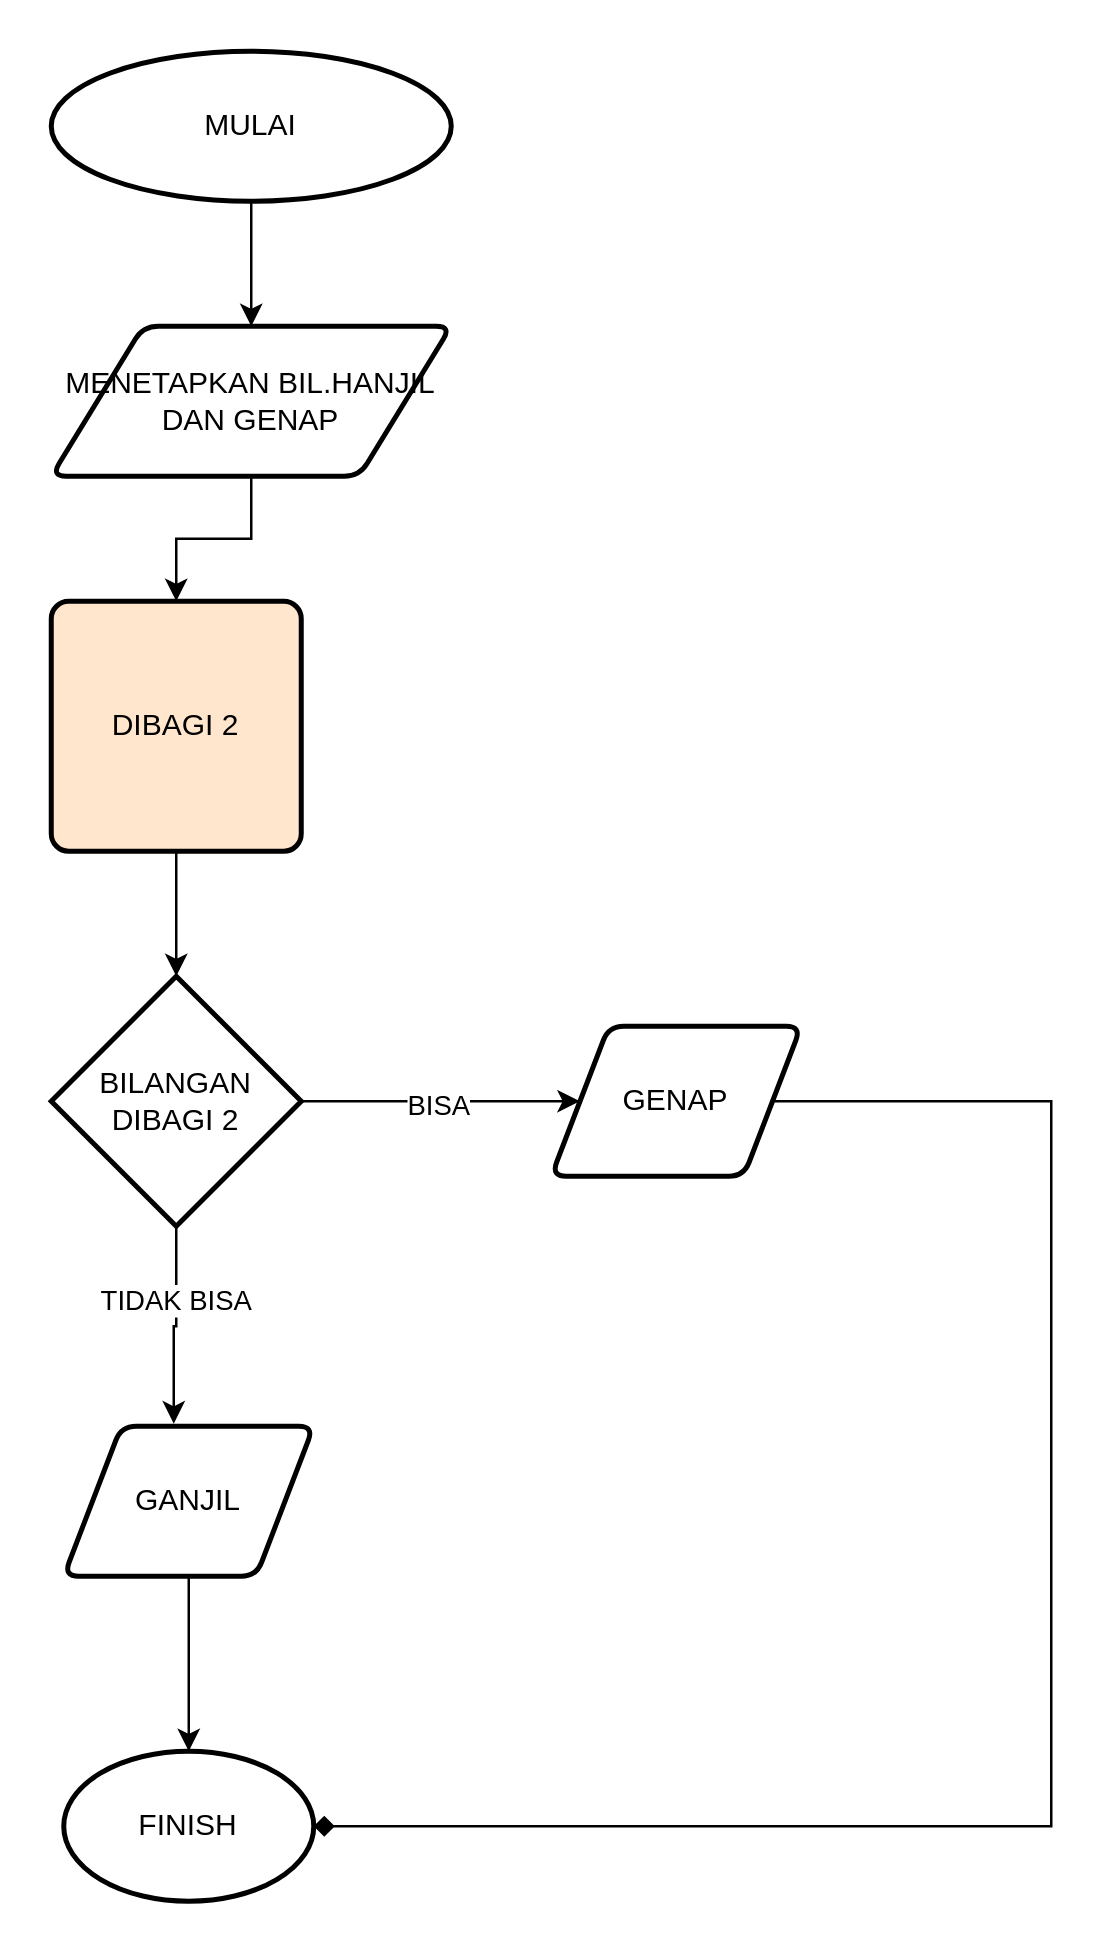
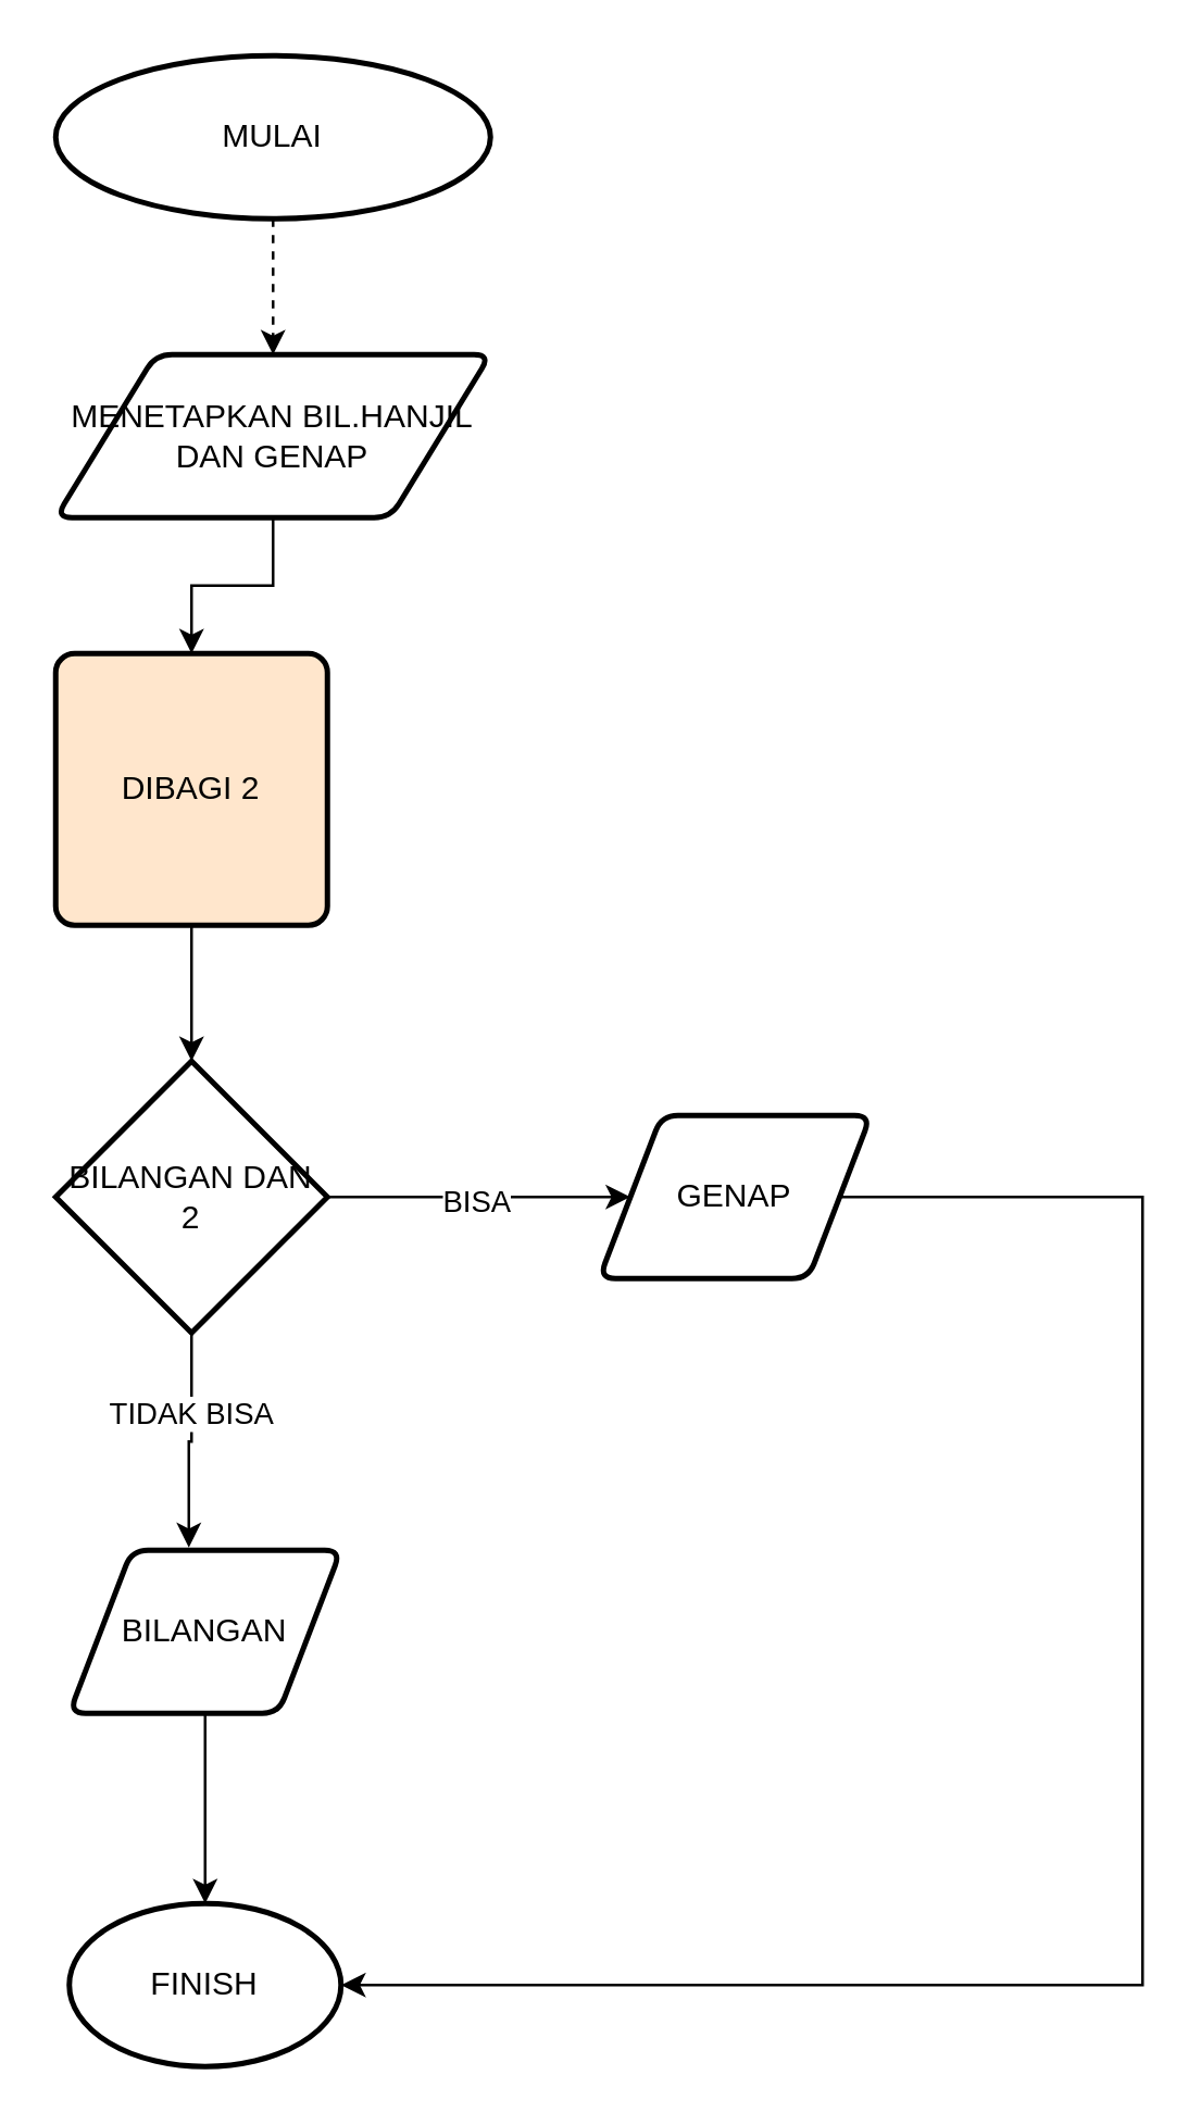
  <mxCell id="0" />
  <mxCell id="1" parent="0" />
- <mxCell id="2" style="edgeStyle=orthogonalEdgeStyle;rounded=0;orthogonalLoop=1;jettySize=auto;html=1;entryX=0.5;entryY=0;entryDx=0;entryDy=0;" edge="1" parent="1" source="3" target="5"><mxGeometry relative="1" as="geometry" /></mxCell>
+ <mxCell id="2" style="edgeStyle=orthogonalEdgeStyle;rounded=0;orthogonalLoop=1;jettySize=auto;html=1;entryX=0.5;entryY=0;entryDx=0;entryDy=0;dashed=1;" edge="1" parent="1" source="3" target="5"><mxGeometry relative="1" as="geometry" /></mxCell>
  <mxCell id="3" value="MULAI" style="strokeWidth=2;html=1;shape=mxgraph.flowchart.start_1;whiteSpace=wrap;" vertex="1" parent="1"><mxGeometry x="20" y="20" width="160" height="60" as="geometry" /></mxCell>
  <mxCell id="4" style="edgeStyle=orthogonalEdgeStyle;rounded=0;orthogonalLoop=1;jettySize=auto;html=1;entryX=0.5;entryY=0;entryDx=0;entryDy=0;" edge="1" parent="1" source="5" target="6"><mxGeometry relative="1" as="geometry" /></mxCell>
  <mxCell id="5" value="MENETAPKAN BIL.HANJIL DAN GENAP" style="shape=parallelogram;html=1;strokeWidth=2;perimeter=parallelogramPerimeter;whiteSpace=wrap;rounded=1;arcSize=12;size=0.23;" vertex="1" parent="1"><mxGeometry x="20" y="130" width="160" height="60" as="geometry" /></mxCell>
  <mxCell id="6" value="DIBAGI 2" style="rounded=1;whiteSpace=wrap;html=1;absoluteArcSize=1;arcSize=14;strokeWidth=2;fillColor=#ffe6cc;" vertex="1" parent="1"><mxGeometry x="20" y="240" width="100" height="100" as="geometry" /></mxCell>
  <mxCell id="7" style="edgeStyle=orthogonalEdgeStyle;rounded=0;orthogonalLoop=1;jettySize=auto;html=1;entryX=0;entryY=0.5;entryDx=0;entryDy=0;" edge="1" parent="1" source="11" target="13"><mxGeometry relative="1" as="geometry"><mxPoint x="210" y="440" as="targetPoint" /></mxGeometry></mxCell>
  <mxCell id="8" value="BISA" style="edgeLabel;html=1;align=center;verticalAlign=middle;resizable=0;points=[];" vertex="1" connectable="0" parent="7"><mxGeometry x="-0.028" y="-1" relative="1" as="geometry"><mxPoint as="offset" /></mxGeometry></mxCell>
  <mxCell id="9" style="edgeStyle=orthogonalEdgeStyle;rounded=0;orthogonalLoop=1;jettySize=auto;html=1;entryX=0.44;entryY=-0.017;entryDx=0;entryDy=0;entryPerimeter=0;" edge="1" parent="1" source="11" target="14"><mxGeometry relative="1" as="geometry"><mxPoint x="70" y="570" as="targetPoint" /></mxGeometry></mxCell>
  <mxCell id="10" value="TIDAK BISA" style="edgeLabel;html=1;align=center;verticalAlign=middle;resizable=0;points=[];" vertex="1" connectable="0" parent="9"><mxGeometry x="-0.28" y="-1" relative="1" as="geometry"><mxPoint as="offset" /></mxGeometry></mxCell>
- <mxCell id="11" value="BILANGAN DIBAGI 2" style="strokeWidth=2;html=1;shape=mxgraph.flowchart.decision;whiteSpace=wrap;" vertex="1" parent="1"><mxGeometry x="20" y="390" width="100" height="100" as="geometry" /></mxCell>
+ <mxCell id="11" value="BILANGAN DAN 2" style="strokeWidth=2;html=1;shape=mxgraph.flowchart.decision;whiteSpace=wrap;" vertex="1" parent="1"><mxGeometry x="20" y="390" width="100" height="100" as="geometry" /></mxCell>
  <mxCell id="12" style="edgeStyle=orthogonalEdgeStyle;rounded=0;orthogonalLoop=1;jettySize=auto;html=1;entryX=0.5;entryY=0;entryDx=0;entryDy=0;entryPerimeter=0;" edge="1" parent="1" source="6" target="11"><mxGeometry relative="1" as="geometry" /></mxCell>
  <mxCell id="13" value="GENAP" style="shape=parallelogram;html=1;strokeWidth=2;perimeter=parallelogramPerimeter;whiteSpace=wrap;rounded=1;arcSize=12;size=0.23;" vertex="1" parent="1"><mxGeometry x="220" y="410" width="100" height="60" as="geometry" /></mxCell>
- <mxCell id="14" value="GANJIL" style="shape=parallelogram;html=1;strokeWidth=2;perimeter=parallelogramPerimeter;whiteSpace=wrap;rounded=1;arcSize=12;size=0.23;" vertex="1" parent="1"><mxGeometry x="25" y="570" width="100" height="60" as="geometry" /></mxCell>
+ <mxCell id="14" value="BILANGAN" style="shape=parallelogram;html=1;strokeWidth=2;perimeter=parallelogramPerimeter;whiteSpace=wrap;rounded=1;arcSize=12;size=0.23;" vertex="1" parent="1"><mxGeometry x="25" y="570" width="100" height="60" as="geometry" /></mxCell>
  <mxCell id="15" value="FINISH" style="strokeWidth=2;html=1;shape=mxgraph.flowchart.start_1;whiteSpace=wrap;" vertex="1" parent="1"><mxGeometry x="25" y="700" width="100" height="60" as="geometry" /></mxCell>
  <mxCell id="16" style="edgeStyle=orthogonalEdgeStyle;rounded=0;orthogonalLoop=1;jettySize=auto;html=1;entryX=0.5;entryY=0;entryDx=0;entryDy=0;entryPerimeter=0;" edge="1" parent="1" source="14" target="15"><mxGeometry relative="1" as="geometry" /></mxCell>
- <mxCell id="17" style="edgeStyle=orthogonalEdgeStyle;rounded=0;orthogonalLoop=1;jettySize=auto;html=1;entryX=1;entryY=0.5;entryDx=0;entryDy=0;entryPerimeter=0;endArrow=diamond;" edge="1" parent="1" source="13" target="15"><mxGeometry relative="1" as="geometry"><Array as="points"><mxPoint x="420" y="440" /><mxPoint x="420" y="730" /></Array></mxGeometry></mxCell>
+ <mxCell id="17" style="edgeStyle=orthogonalEdgeStyle;rounded=0;orthogonalLoop=1;jettySize=auto;html=1;entryX=1;entryY=0.5;entryDx=0;entryDy=0;entryPerimeter=0;" edge="1" parent="1" source="13" target="15"><mxGeometry relative="1" as="geometry"><Array as="points"><mxPoint x="420" y="440" /><mxPoint x="420" y="730" /></Array></mxGeometry></mxCell>
